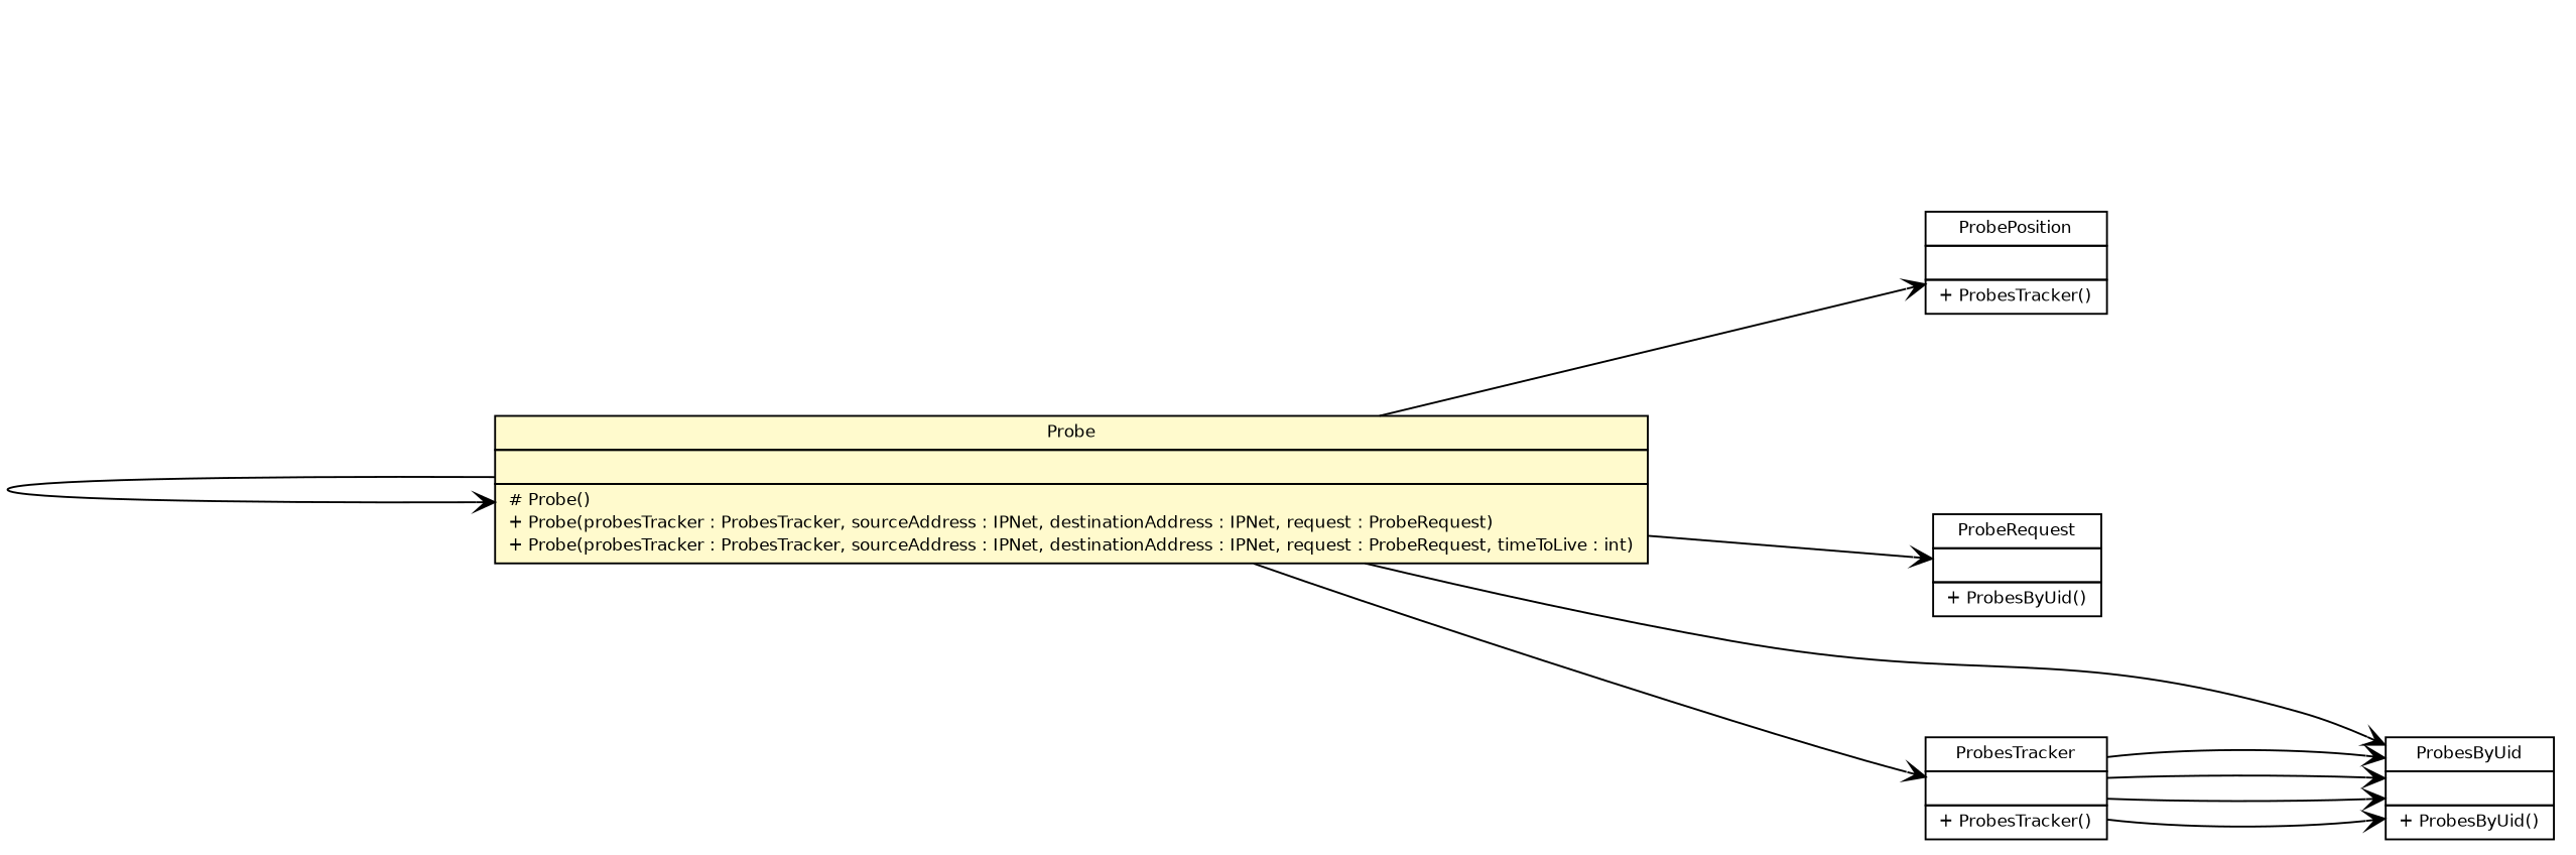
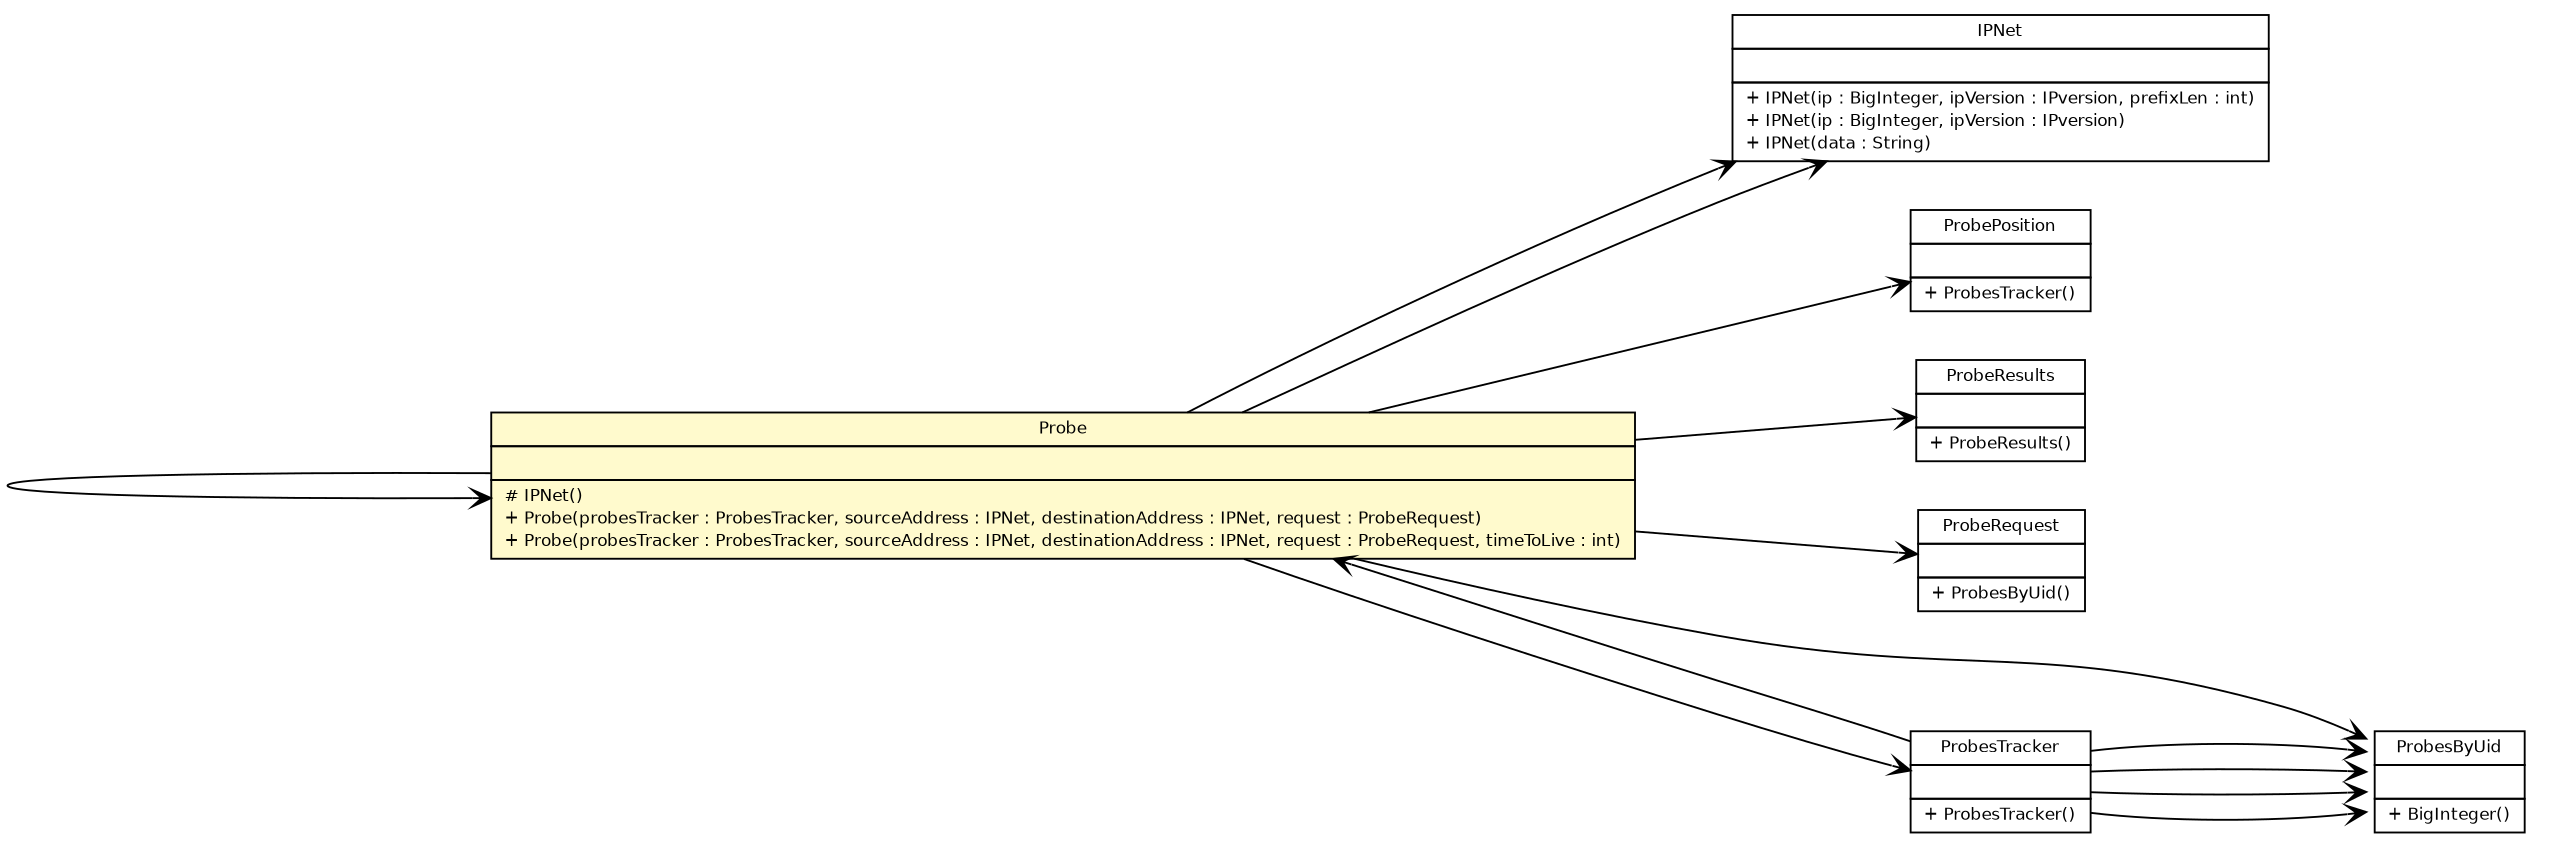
  digraph {
    rankdir=LR
    node [fontcolor=black fontname=Helvetica fontsize=9.0 shape=plaintext]
    edge [arrowhead=open color=black fontcolor=black fontname=Helvetica fontsize=10.0 headport=p labelfontname=Helvetica labelfontsize=10 tailport=p]
+   n1 [label=<<table border="0" cellborder="1" cellspacing="0" cellpadding="2" port="p" href="../../lib/ip/IPNet.html"> 		<tr><td><table border="0" cellspacing="0" cellpadding="1"> 			<tr><td> IPNet </td></tr> 		</table></td></tr> 		<tr><td><table border="0" cellspacing="0" cellpadding="1"> 			<tr><td align="left">  </td></tr> 		</table></td></tr> 		<tr><td><table border="0" cellspacing="0" cellpadding="1"> 			<tr><td align="left"> + IPNet(ip : BigInteger, ipVersion : IPversion, prefixLen : int) </td></tr> 			<tr><td align="left"> + IPNet(ip : BigInteger, ipVersion : IPversion) </td></tr> 			<tr><td align="left"> + IPNet(data : String) </td></tr> 		</table></td></tr> 		</table>>]
    n2 [label=<<table border="0" cellborder="1" cellspacing="0" cellpadding="2" port="p" href="./ProbePosition.html"> 		<tr><td><table border="0" cellspacing="0" cellpadding="1"> 			<tr><td> ProbePosition </td></tr> 		</table></td></tr> 		<tr><td><table border="0" cellspacing="0" cellpadding="1"> 			<tr><td align="left">  </td></tr> 		</table></td></tr> 		<tr><td><table border="0" cellspacing="0" cellpadding="1"> 			<tr><td align="left"> + ProbesTracker() </td></tr> 		</table></td></tr> 		</table>>]
+   n3 [label=<<table border="0" cellborder="1" cellspacing="0" cellpadding="2" port="p" href="./ProbeResults.html"> 		<tr><td><table border="0" cellspacing="0" cellpadding="1"> 			<tr><td> ProbeResults </td></tr> 		</table></td></tr> 		<tr><td><table border="0" cellspacing="0" cellpadding="1"> 			<tr><td align="left">  </td></tr> 		</table></td></tr> 		<tr><td><table border="0" cellspacing="0" cellpadding="1"> 			<tr><td align="left"> + ProbeResults() </td></tr> 		</table></td></tr> 		</table>>]
    n4 [label=<<table border="0" cellborder="1" cellspacing="0" cellpadding="2" port="p" href="./ProbeRequest.html"> 		<tr><td><table border="0" cellspacing="0" cellpadding="1"> 			<tr><td> ProbeRequest </td></tr> 		</table></td></tr> 		<tr><td><table border="0" cellspacing="0" cellpadding="1"> 			<tr><td align="left">  </td></tr> 		</table></td></tr> 		<tr><td><table border="0" cellspacing="0" cellpadding="1"> 			<tr><td align="left"> + ProbesByUid() </td></tr> 		</table></td></tr> 		</table>>]
-   n5 [label=<<table border="0" cellborder="1" cellspacing="0" cellpadding="2" port="p" href="./ProbesByUid.html"> 		<tr><td><table border="0" cellspacing="0" cellpadding="1"> 			<tr><td> ProbesByUid </td></tr> 		</table></td></tr> 		<tr><td><table border="0" cellspacing="0" cellpadding="1"> 			<tr><td align="left">  </td></tr> 		</table></td></tr> 		<tr><td><table border="0" cellspacing="0" cellpadding="1"> 			<tr><td align="left"> + ProbesByUid() </td></tr> 		</table></td></tr> 		</table>>]
-   n6 [label=<<table border="0" cellborder="1" cellspacing="0" cellpadding="2" port="p" bgcolor="lemonChiffon" href="./Probe.html"> 		<tr><td><table border="0" cellspacing="0" cellpadding="1"> 			<tr><td> Probe </td></tr> 		</table></td></tr> 		<tr><td><table border="0" cellspacing="0" cellpadding="1"> 			<tr><td align="left">  </td></tr> 		</table></td></tr> 		<tr><td><table border="0" cellspacing="0" cellpadding="1"> 			<tr><td align="left"> # Probe() </td></tr> 			<tr><td align="left"> + Probe(probesTracker : ProbesTracker, sourceAddress : IPNet, destinationAddress : IPNet, request : ProbeRequest) </td></tr> 			<tr><td align="left"> + Probe(probesTracker : ProbesTracker, sourceAddress : IPNet, destinationAddress : IPNet, request : ProbeRequest, timeToLive : int) </td></tr> 		</table></td></tr> 		</table>>]
+   n5 [label=<<table border="0" cellborder="1" cellspacing="0" cellpadding="2" port="p" href="./ProbesByUid.html"> 		<tr><td><table border="0" cellspacing="0" cellpadding="1"> 			<tr><td> ProbesByUid </td></tr> 		</table></td></tr> 		<tr><td><table border="0" cellspacing="0" cellpadding="1"> 			<tr><td align="left">  </td></tr> 		</table></td></tr> 		<tr><td><table border="0" cellspacing="0" cellpadding="1"> 			<tr><td align="left"> + BigInteger() </td></tr> 		</table></td></tr> 		</table>>]
+   n6 [label=<<table border="0" cellborder="1" cellspacing="0" cellpadding="2" port="p" bgcolor="lemonChiffon" href="./Probe.html"> 		<tr><td><table border="0" cellspacing="0" cellpadding="1"> 			<tr><td> Probe </td></tr> 		</table></td></tr> 		<tr><td><table border="0" cellspacing="0" cellpadding="1"> 			<tr><td align="left">  </td></tr> 		</table></td></tr> 		<tr><td><table border="0" cellspacing="0" cellpadding="1"> 			<tr><td align="left"> # IPNet() </td></tr> 			<tr><td align="left"> + Probe(probesTracker : ProbesTracker, sourceAddress : IPNet, destinationAddress : IPNet, request : ProbeRequest) </td></tr> 			<tr><td align="left"> + Probe(probesTracker : ProbesTracker, sourceAddress : IPNet, destinationAddress : IPNet, request : ProbeRequest, timeToLive : int) </td></tr> 		</table></td></tr> 		</table>>]
    n7 [label=<<table border="0" cellborder="1" cellspacing="0" cellpadding="2" port="p" href="./ProbesTracker.html"> 		<tr><td><table border="0" cellspacing="0" cellpadding="1"> 			<tr><td> ProbesTracker </td></tr> 		</table></td></tr> 		<tr><td><table border="0" cellspacing="0" cellpadding="1"> 			<tr><td align="left">  </td></tr> 		</table></td></tr> 		<tr><td><table border="0" cellspacing="0" cellpadding="1"> 			<tr><td align="left"> + ProbesTracker() </td></tr> 		</table></td></tr> 		</table>>]
+   n6 -> n1
+   n6 -> n1
    n6 -> n2
+   n6 -> n3
    n6 -> n4
    n6 -> n5
    n6 -> n6
    n6 -> n7
    n7 -> n5
    n7 -> n5
    n7 -> n5
    n7 -> n5
+   n7 -> n6
  }
